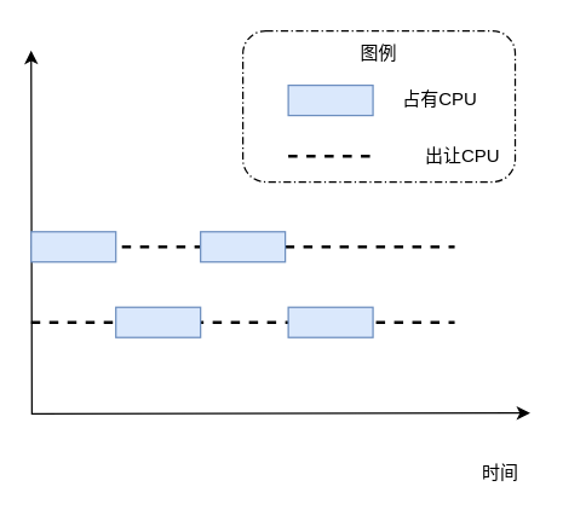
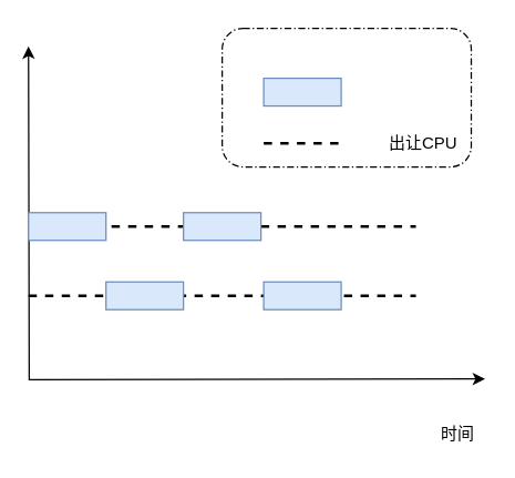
  <mxCell id="0" />
  <mxCell id="1" parent="0" />
  <mxCell id="2" value="" style="points=[[0.25,0,0],[0.5,0,0],[0.75,0,0],[1,0.25,0],[1,0.5,0],[1,0.75,0],[0.75,1,0],[0.5,1,0],[0.25,1,0],[0,0.75,0],[0,0.5,0],[0,0.25,0]];rounded=1;dashed=1;dashPattern=5 2 1 2;labelPosition=center;verticalLabelPosition=top;align=right;verticalAlign=bottom;fontSize=8;" vertex="1" parent="1"><mxGeometry x="160" y="20" width="180" height="100" as="geometry" /></mxCell>
  <mxCell id="3" value="" style="endArrow=classic;startArrow=classic;html=1;rounded=0;edgeStyle=orthogonalEdgeStyle;" edge="1" parent="1"><mxGeometry width="50" height="50" relative="1" as="geometry"><mxPoint x="350" y="273" as="sourcePoint" /><mxPoint x="20" y="33" as="targetPoint" /></mxGeometry></mxCell>
  <mxCell id="4" value="" style="line;strokeWidth=2;html=1;dashed=1;" vertex="1" parent="1"><mxGeometry x="20" y="158" width="280" height="10" as="geometry" /></mxCell>
  <mxCell id="5" value="" style="line;strokeWidth=2;html=1;dashed=1;" vertex="1" parent="1"><mxGeometry x="20" y="208" width="280" height="10" as="geometry" /></mxCell>
  <mxCell id="6" value="" style="rounded=0;whiteSpace=wrap;html=1;fillColor=#dae8fc;strokeColor=#6c8ebf;" vertex="1" parent="1"><mxGeometry x="20" y="153" width="56" height="20" as="geometry" /></mxCell>
  <mxCell id="7" value="" style="rounded=0;whiteSpace=wrap;html=1;fillColor=#dae8fc;strokeColor=#6c8ebf;" vertex="1" parent="1"><mxGeometry x="76" y="203" width="56" height="20" as="geometry" /></mxCell>
  <mxCell id="8" value="" style="rounded=0;whiteSpace=wrap;html=1;fillColor=#dae8fc;strokeColor=#6c8ebf;" vertex="1" parent="1"><mxGeometry x="132" y="153" width="56" height="20" as="geometry" /></mxCell>
  <mxCell id="9" value="" style="rounded=0;whiteSpace=wrap;html=1;fillColor=#dae8fc;strokeColor=#6c8ebf;" vertex="1" parent="1"><mxGeometry x="190" y="203" width="56" height="20" as="geometry" /></mxCell>
  <mxCell id="10" value="" style="rounded=0;whiteSpace=wrap;html=1;fillColor=#dae8fc;strokeColor=#6c8ebf;" vertex="1" parent="1"><mxGeometry x="190" y="56" width="56" height="20" as="geometry" /></mxCell>
- <mxCell id="11" value="占有CPU" style="text;html=1;align=center;verticalAlign=middle;resizable=0;points=[];autosize=1;strokeColor=none;fillColor=none;" vertex="1" parent="1"><mxGeometry x="260" y="56" width="60" height="20" as="geometry" /></mxCell>
  <mxCell id="12" value="" style="line;strokeWidth=2;html=1;dashed=1;" vertex="1" parent="1"><mxGeometry x="190" y="98" width="60" height="10" as="geometry" /></mxCell>
  <mxCell id="13" value="出让CPU" style="text;html=1;align=center;verticalAlign=middle;resizable=0;points=[];autosize=1;strokeColor=none;fillColor=none;" vertex="1" parent="1"><mxGeometry x="275" y="93" width="60" height="20" as="geometry" /></mxCell>
- <mxCell id="14" value="图例" style="text;html=1;strokeColor=none;fillColor=none;align=center;verticalAlign=middle;whiteSpace=wrap;rounded=0;dashed=1;" vertex="1" parent="1"><mxGeometry x="220" y="20" width="60" height="30" as="geometry" /></mxCell>
  <mxCell id="15" value="时间" style="text;html=1;align=center;verticalAlign=middle;resizable=0;points=[];autosize=1;strokeColor=none;fillColor=none;" vertex="1" parent="1"><mxGeometry x="310" y="303" width="40" height="20" as="geometry" /></mxCell>
